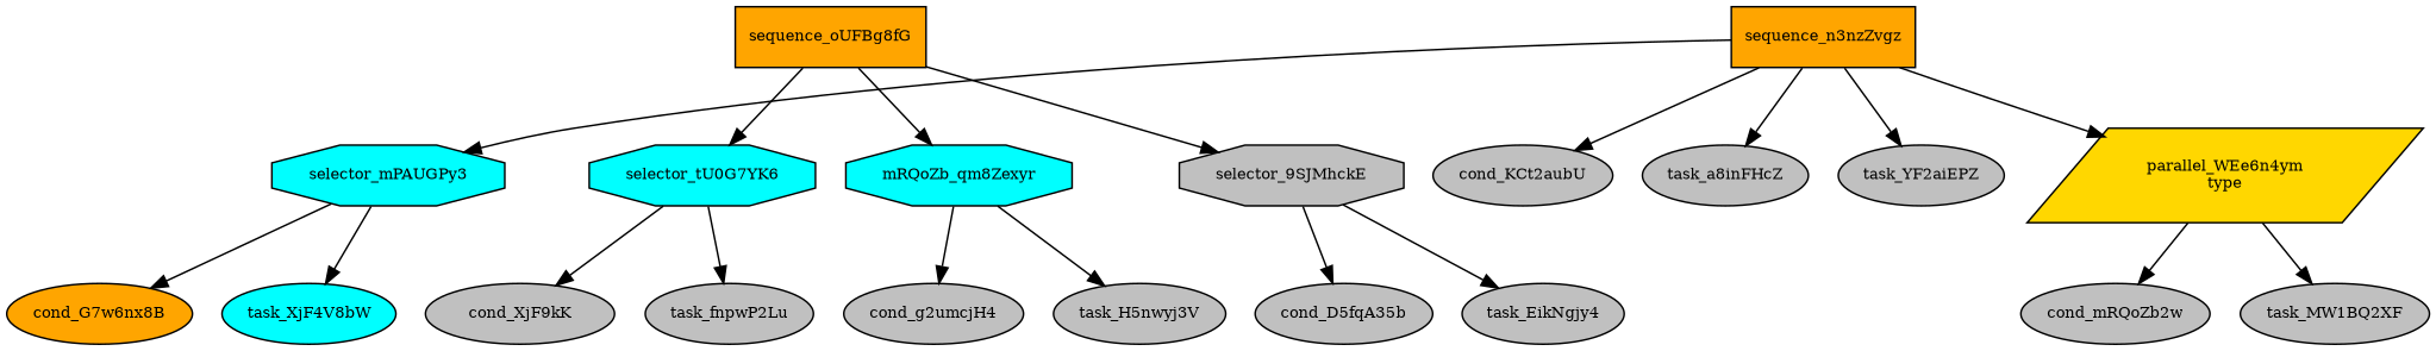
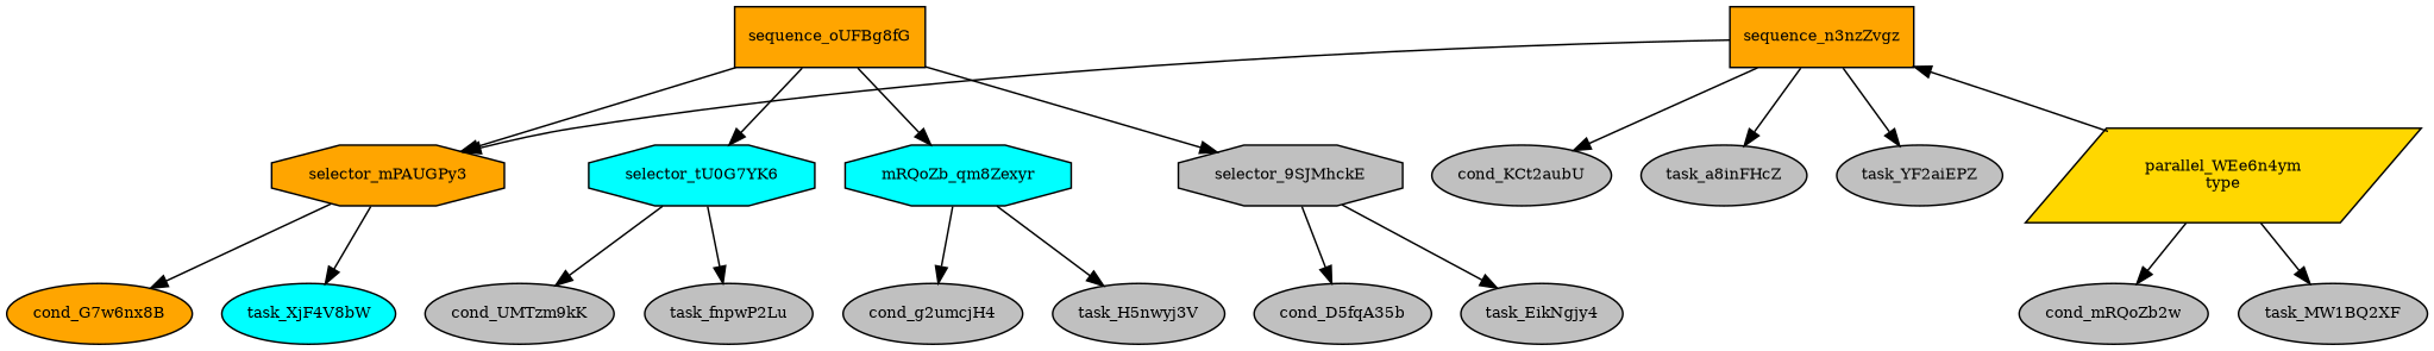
  digraph {
    fontname="times-roman"
    ordering=out
    node [fillcolor=gray fontcolor=black fontname="times-roman" fontsize=9 shape=ellipse style=filled]
    edge [fontname="times-roman"]
    n1 [fillcolor=orange label=sequence_oUFBg8fG shape=box]
-   n2 [fillcolor=cyan label=selector_mPAUGPy3 shape=octagon]
+   n2 [fillcolor=orange label=selector_mPAUGPy3 shape=octagon]
    n3 [fillcolor=cyan label=selector_tU0G7YK6 shape=octagon]
    n4 [fillcolor=cyan label=mRQoZb_qm8Zexyr shape=octagon]
    n5 [label=selector_9SJMhckE shape=octagon]
    n6 [fillcolor=orange label=cond_G7w6nx8B]
    n7 [fillcolor=cyan label=task_XjF4V8bW]
-   n8 [label=cond_XjF9kK]
+   n8 [label=cond_UMTzm9kK]
    n9 [label=task_fnpwP2Lu]
    n10 [label=cond_g2umcjH4]
    n11 [label=task_H5nwyj3V]
    n12 [label=cond_D5fqA35b]
    n13 [label=task_EikNgjy4]
    n14 [fillcolor=orange label=sequence_n3nzZvgz shape=box]
    n15 [label=cond_KCt2aubU]
    n16 [label=task_a8inFHcZ]
    n17 [label=task_YF2aiEPZ]
    n18 [fillcolor=gold label="parallel_WEe6n4ym\ntype" shape=parallelogram]
    n19 [label=cond_mRQoZb2w]
    n20 [label=task_MW1BQ2XF]
+   n1 -> n2
    n1 -> n3
    n1 -> n4
    n1 -> n5
    n2 -> n6
    n2 -> n7
    n3 -> n8
    n3 -> n9
    n4 -> n10
    n4 -> n11
    n5 -> n12
    n5 -> n13
    n14 -> n2
    n14 -> n15
    n14 -> n16
    n14 -> n17
-   n14 -> n18
+   n18 -> n14
    n18 -> n19
    n18 -> n20
  }
